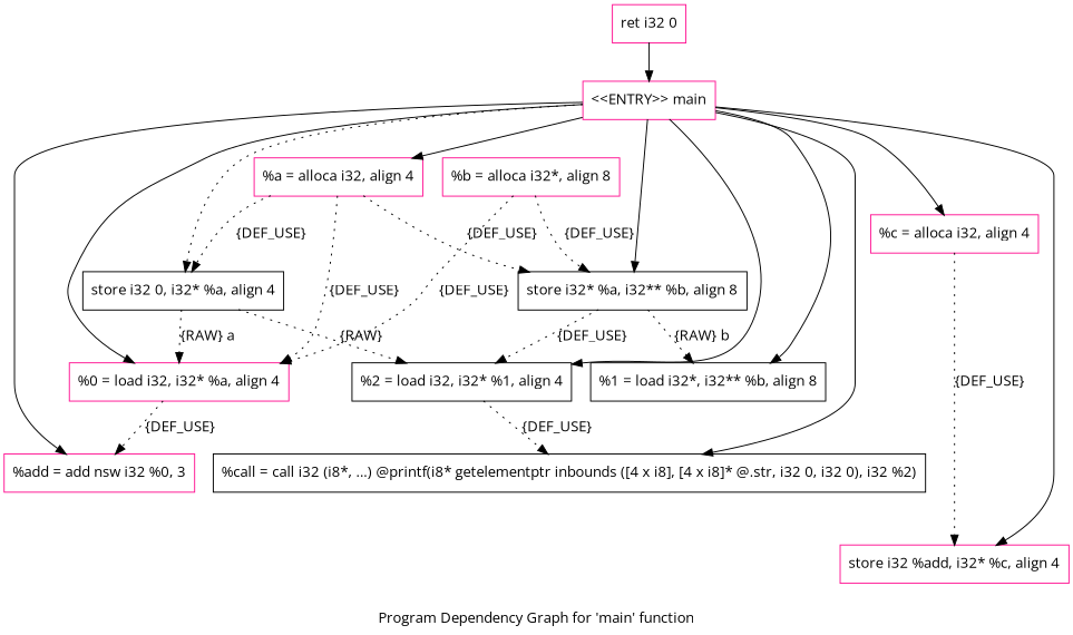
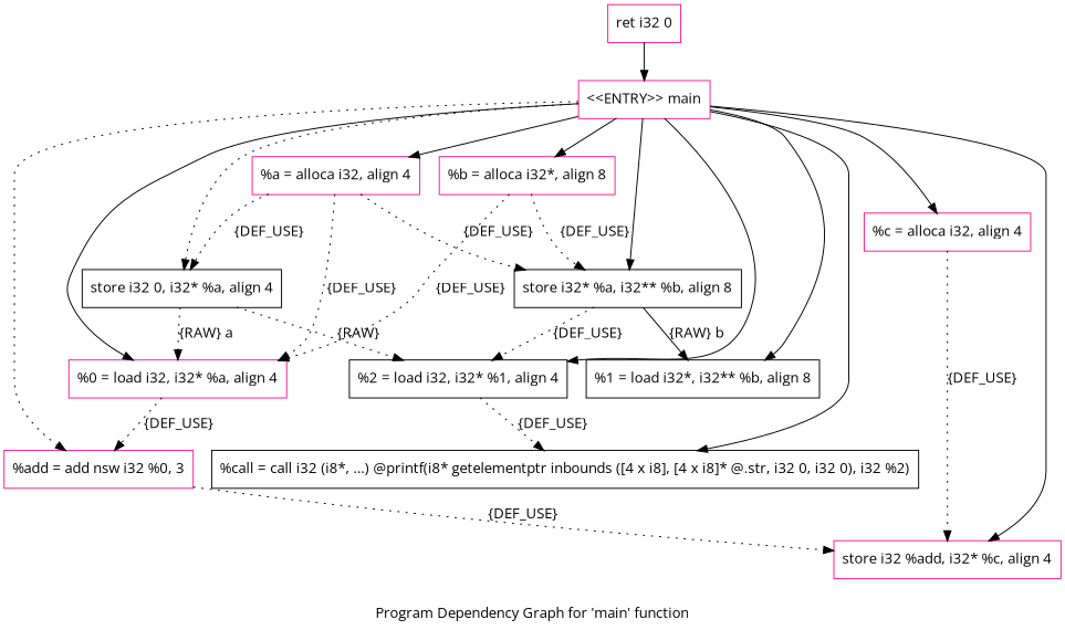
  digraph {
    fontname="Open Sans"
    label="Program Dependency Graph for 'main' function"
    node [color=deeppink fontname="Open Sans" shape=record]
    edge [fontname="Open Sans" style=dotted]
    n1 [label="{  %a = alloca i32, align 4}"]
    n2 [color=black label="{  store i32 0, i32* %a, align 4}"]
    n3 [color=black label="{  store i32* %a, i32** %b, align 8}"]
    n4 [label="{  %0 = load i32, i32* %a, align 4}"]
    n5 [color=black label="{  %2 = load i32, i32* %1, align 4}"]
    n6 [color=black label="{  %1 = load i32*, i32** %b, align 8}"]
    n7 [label="{  %add = add nsw i32 %0, 3}"]
    n8 [color=black label="{  %call = call i32 (i8*, ...) @printf(i8* getelementptr inbounds ([4 x i8], [4 x i8]* @.str, i32 0, i32 0), i32 %2)}"]
    n9 [label="{  store i32 %add, i32* %c, align 4}"]
    n10 [label="{  %b = alloca i32*, align 8}"]
    n11 [label="{  %c = alloca i32, align 4}"]
    n12 [label="{\<\<ENTRY\>\> main}"]
    n13 [label="{  ret i32 0}"]
    n1 -> n2 [label="{DEF_USE}"]
    n1 -> n3 [label="{DEF_USE}"]
    n1 -> n4 [label="{DEF_USE}"]
    n2 -> n4 [label="{RAW} a"]
    n2 -> n5 [label="{RAW} "]
    n3 -> n5 [label="{DEF_USE}"]
-   n3 -> n6 [label="{RAW} b"]
+   n3 -> n6 [label="{RAW} b" style=solid]
    n4 -> n7 [label="{DEF_USE}"]
    n5 -> n8 [label="{DEF_USE}"]
+   n7 -> n9 [label="{DEF_USE}"]
    n10 -> n3 [label="{DEF_USE}"]
    n10 -> n4 [label="{DEF_USE}"]
    n11 -> n9 [label="{DEF_USE}"]
    n12 -> n1 [style=""]
    n12 -> n2
    n12 -> n3 [style=""]
    n12 -> n4 [style=""]
    n12 -> n5 [style=""]
    n12 -> n6 [style=""]
-   n12 -> n7 [style=""]
+   n12 -> n7
    n12 -> n8 [style=""]
    n12 -> n9 [style=""]
+   n12 -> n10 [style=""]
    n12 -> n11 [style=""]
    n13 -> n12 [style=""]
  }
